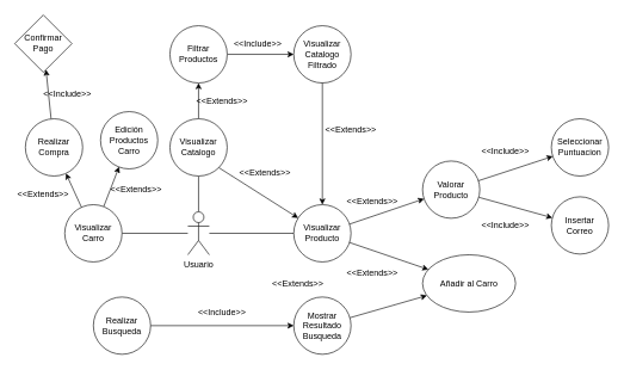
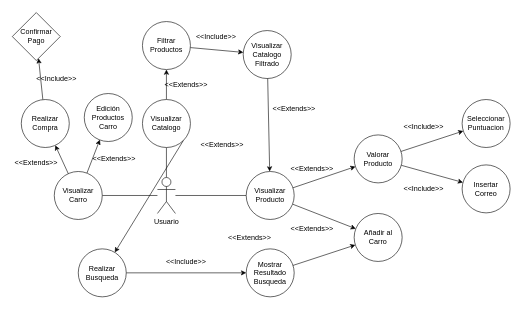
  <mxCell id="0" />
  <mxCell id="1" parent="0" />
  <mxCell id="2" style="rounded=0;orthogonalLoop=1;jettySize=auto;html=1;strokeColor=default;endArrow=none;endFill=0;" edge="1" parent="1" source="6" target="10"><mxGeometry relative="1" as="geometry" /></mxCell>
  <mxCell id="3" style="rounded=0;orthogonalLoop=1;jettySize=auto;html=1;" edge="1" parent="1" source="10" target="11"><mxGeometry relative="1" as="geometry" /></mxCell>
  <mxCell id="4" style="rounded=0;orthogonalLoop=1;jettySize=auto;html=1;endArrow=none;endFill=0;" edge="1" parent="1" source="6" target="13"><mxGeometry relative="1" as="geometry" /></mxCell>
  <mxCell id="5" style="rounded=0;orthogonalLoop=1;jettySize=auto;html=1;endArrow=none;endFill=0;" edge="1" parent="1" source="6" target="15"><mxGeometry relative="1" as="geometry" /></mxCell>
  <mxCell id="6" value="Usuario" style="shape=umlActor;verticalLabelPosition=bottom;verticalAlign=top;html=1;outlineConnect=0;" vertex="1" parent="1"><mxGeometry x="262" y="295" width="30" height="60" as="geometry" /></mxCell>
  <mxCell id="7" style="rounded=0;orthogonalLoop=1;jettySize=auto;html=1;" edge="1" parent="1" source="8" target="30"><mxGeometry relative="1" as="geometry" /></mxCell>
  <mxCell id="8" value="Filtrar Productos" style="ellipse;whiteSpace=wrap;html=1;verticalAlign=middle;" vertex="1" parent="1"><mxGeometry x="237" y="35" width="80" height="80" as="geometry" /></mxCell>
  <mxCell id="9" style="rounded=0;orthogonalLoop=1;jettySize=auto;html=1;" edge="1" parent="1" source="10" target="18"><mxGeometry relative="1" as="geometry" /></mxCell>
  <mxCell id="10" value="Visualizar Producto" style="ellipse;whiteSpace=wrap;html=1;verticalAlign=middle;" vertex="1" parent="1"><mxGeometry x="410" y="285" width="80" height="80" as="geometry" /></mxCell>
- <mxCell id="11" value="Añadir al Carro" style="ellipse;whiteSpace=wrap;html=1;verticalAlign=middle;" vertex="1" parent="1"><mxGeometry x="590" y="355" width="130" height="80" as="geometry" /></mxCell>
+ <mxCell id="11" value="Añadir al Carro" style="ellipse;whiteSpace=wrap;html=1;verticalAlign=middle;" vertex="1" parent="1"><mxGeometry x="590" y="355" width="80" height="80" as="geometry" /></mxCell>
  <mxCell id="12" value="" style="rounded=0;orthogonalLoop=1;jettySize=auto;html=1;" edge="1" parent="1" source="13"><mxGeometry relative="1" as="geometry"><mxPoint x="166" y="232" as="targetPoint" /></mxGeometry></mxCell>
  <mxCell id="13" value="Visualizar Carro" style="ellipse;whiteSpace=wrap;html=1;verticalAlign=middle;" vertex="1" parent="1"><mxGeometry x="90" y="285" width="80" height="80" as="geometry" /></mxCell>
  <mxCell id="14" style="rounded=0;orthogonalLoop=1;jettySize=auto;html=1;" edge="1" parent="1" source="15" target="8"><mxGeometry relative="1" as="geometry" /></mxCell>
  <mxCell id="15" value="Visualizar Catalogo" style="ellipse;whiteSpace=wrap;html=1;verticalAlign=middle;" vertex="1" parent="1"><mxGeometry x="237" y="165" width="80" height="80" as="geometry" /></mxCell>
  <mxCell id="16" value="" style="rounded=0;orthogonalLoop=1;jettySize=auto;html=1;" edge="1" parent="1" source="18" target="22"><mxGeometry relative="1" as="geometry" /></mxCell>
  <mxCell id="17" value="" style="rounded=0;orthogonalLoop=1;jettySize=auto;html=1;" edge="1" parent="1" source="18" target="23"><mxGeometry relative="1" as="geometry" /></mxCell>
  <mxCell id="18" value="Valorar Producto" style="ellipse;whiteSpace=wrap;html=1;verticalAlign=middle;" vertex="1" parent="1"><mxGeometry x="590" y="224" width="80" height="80" as="geometry" /></mxCell>
  <mxCell id="19" value="&amp;lt;&amp;lt;Extends&amp;gt;&amp;gt;" style="text;html=1;strokeColor=none;fillColor=none;align=center;verticalAlign=middle;whiteSpace=wrap;rounded=0;" vertex="1" parent="1"><mxGeometry x="280" y="125" width="60" height="30" as="geometry" /></mxCell>
  <mxCell id="20" value="&amp;lt;&amp;lt;Include&amp;gt;&amp;gt;" style="text;html=1;strokeColor=none;fillColor=none;align=center;verticalAlign=middle;whiteSpace=wrap;rounded=0;" vertex="1" parent="1"><mxGeometry x="676" y="299" width="60" height="30" as="geometry" /></mxCell>
  <mxCell id="21" value="&amp;lt;&amp;lt;Extends&amp;gt;&amp;gt;" style="text;html=1;strokeColor=none;fillColor=none;align=center;verticalAlign=middle;whiteSpace=wrap;rounded=0;" vertex="1" parent="1"><mxGeometry x="490" y="365" width="60" height="30" as="geometry" /></mxCell>
  <mxCell id="22" value="Insertar Correo" style="ellipse;whiteSpace=wrap;html=1;" vertex="1" parent="1"><mxGeometry x="770" y="274" width="80" height="80" as="geometry" /></mxCell>
  <mxCell id="23" value="Seleccionar Puntuacion" style="ellipse;whiteSpace=wrap;html=1;" vertex="1" parent="1"><mxGeometry x="770" y="165" width="80" height="80" as="geometry" /></mxCell>
  <mxCell id="24" value="&amp;lt;&amp;lt;Include&amp;gt;&amp;gt;" style="text;html=1;strokeColor=none;fillColor=none;align=center;verticalAlign=middle;whiteSpace=wrap;rounded=0;" vertex="1" parent="1"><mxGeometry x="676" y="195" width="60" height="30" as="geometry" /></mxCell>
  <mxCell id="25" value="" style="rounded=0;orthogonalLoop=1;jettySize=auto;html=1;" edge="1" parent="1" source="26" target="34"><mxGeometry relative="1" as="geometry" /></mxCell>
  <mxCell id="26" value="Realizar Busqueda" style="ellipse;whiteSpace=wrap;html=1;verticalAlign=middle;" vertex="1" parent="1"><mxGeometry x="130" y="414" width="80" height="80" as="geometry" /></mxCell>
  <mxCell id="27" value="&amp;lt;&amp;lt;Include&amp;gt;&amp;gt;" style="text;html=1;strokeColor=none;fillColor=none;align=center;verticalAlign=middle;whiteSpace=wrap;rounded=0;" vertex="1" parent="1"><mxGeometry x="280" y="420" width="60" height="30" as="geometry" /></mxCell>
  <mxCell id="28" value="" style="rounded=0;orthogonalLoop=1;jettySize=auto;html=1;" edge="1" parent="1" source="29" target="44"><mxGeometry relative="1" as="geometry" /></mxCell>
  <mxCell id="29" value="Realizar Compra" style="ellipse;whiteSpace=wrap;html=1;verticalAlign=middle;" vertex="1" parent="1"><mxGeometry x="35" y="165" width="80" height="80" as="geometry" /></mxCell>
- <mxCell id="30" value="Visualizar Catalogo Filtrado" style="ellipse;whiteSpace=wrap;html=1;verticalAlign=middle;" vertex="1" parent="1"><mxGeometry x="410" y="35" width="80" height="80" as="geometry" /></mxCell>
+ <mxCell id="30" value="Visualizar Catalogo Filtrado" style="ellipse;whiteSpace=wrap;html=1;verticalAlign=middle;" vertex="1" parent="1"><mxGeometry x="405" y="50" width="80" height="80" as="geometry" /></mxCell>
  <mxCell id="31" value="&amp;lt;&amp;lt;Extends&amp;gt;&amp;gt;" style="text;html=1;strokeColor=none;fillColor=none;align=center;verticalAlign=middle;whiteSpace=wrap;rounded=0;" vertex="1" parent="1"><mxGeometry x="490" y="265" width="60" height="30" as="geometry" /></mxCell>
  <mxCell id="32" value="&amp;lt;&amp;lt;Include&amp;gt;&amp;gt;" style="text;html=1;strokeColor=none;fillColor=none;align=center;verticalAlign=middle;whiteSpace=wrap;rounded=0;" vertex="1" parent="1"><mxGeometry x="330" y="45" width="60" height="30" as="geometry" /></mxCell>
  <mxCell id="33" value="" style="rounded=0;orthogonalLoop=1;jettySize=auto;html=1;" edge="1" parent="1" source="34" target="11"><mxGeometry relative="1" as="geometry" /></mxCell>
  <mxCell id="34" value="Mostrar Resultado Busqueda" style="ellipse;whiteSpace=wrap;html=1;verticalAlign=middle;" vertex="1" parent="1"><mxGeometry x="410" y="414" width="80" height="80" as="geometry" /></mxCell>
  <mxCell id="35" value="&amp;lt;&amp;lt;Extends&amp;gt;&amp;gt;" style="text;html=1;strokeColor=none;fillColor=none;align=center;verticalAlign=middle;whiteSpace=wrap;rounded=0;" vertex="1" parent="1"><mxGeometry x="386" y="380" width="60" height="30" as="geometry" /></mxCell>
- <mxCell id="36" style="rounded=0;orthogonalLoop=1;jettySize=auto;html=1;exitX=1;exitY=1;exitDx=0;exitDy=0;" edge="1" parent="1" source="15" target="10"><mxGeometry relative="1" as="geometry"><mxPoint x="287" y="165" as="sourcePoint" /><mxPoint x="287" y="125" as="targetPoint" /></mxGeometry></mxCell>
+ <mxCell id="36" style="rounded=0;orthogonalLoop=1;jettySize=auto;html=1;exitX=1;exitY=1;exitDx=0;exitDy=0;" edge="1" parent="1" source="15" target="26"><mxGeometry relative="1" as="geometry"><mxPoint x="287" y="165" as="sourcePoint" /><mxPoint x="287" y="125" as="targetPoint" /></mxGeometry></mxCell>
  <mxCell id="37" style="rounded=0;orthogonalLoop=1;jettySize=auto;html=1;" edge="1" parent="1" source="30" target="10"><mxGeometry relative="1" as="geometry"><mxPoint x="315" y="233" as="sourcePoint" /><mxPoint x="409" y="310" as="targetPoint" /></mxGeometry></mxCell>
  <mxCell id="38" value="&amp;lt;&amp;lt;Extends&amp;gt;&amp;gt;" style="text;html=1;strokeColor=none;fillColor=none;align=center;verticalAlign=middle;whiteSpace=wrap;rounded=0;" vertex="1" parent="1"><mxGeometry x="460" y="165" width="60" height="30" as="geometry" /></mxCell>
  <mxCell id="39" value="&amp;lt;&amp;lt;Extends&amp;gt;&amp;gt;" style="text;html=1;strokeColor=none;fillColor=none;align=center;verticalAlign=middle;whiteSpace=wrap;rounded=0;" vertex="1" parent="1"><mxGeometry x="340" y="225" width="60" height="30" as="geometry" /></mxCell>
  <mxCell id="40" value="Edición Productos Carro" style="ellipse;whiteSpace=wrap;html=1;verticalAlign=middle;" vertex="1" parent="1"><mxGeometry x="140" y="155" width="80" height="80" as="geometry" /></mxCell>
  <mxCell id="41" value="&amp;lt;&amp;lt;Extends&amp;gt;&amp;gt;" style="text;html=1;strokeColor=none;fillColor=none;align=center;verticalAlign=middle;whiteSpace=wrap;rounded=0;" vertex="1" parent="1"><mxGeometry x="160" y="249" width="60" height="30" as="geometry" /></mxCell>
  <mxCell id="42" value="" style="rounded=0;orthogonalLoop=1;jettySize=auto;html=1;" edge="1" parent="1" source="13" target="29"><mxGeometry relative="1" as="geometry"><mxPoint x="154" y="298" as="sourcePoint" /><mxPoint x="176" y="242" as="targetPoint" /></mxGeometry></mxCell>
  <mxCell id="43" value="&amp;lt;&amp;lt;Extends&amp;gt;&amp;gt;" style="text;html=1;strokeColor=none;fillColor=none;align=center;verticalAlign=middle;whiteSpace=wrap;rounded=0;" vertex="1" parent="1"><mxGeometry x="30" y="255" width="60" height="30" as="geometry" /></mxCell>
  <mxCell id="44" value="Confirmar Pago" style="rhombus;whiteSpace=wrap;html=1;verticalAlign=middle;" vertex="1" parent="1"><mxGeometry x="20" y="20" width="80" height="80" as="geometry" /></mxCell>
  <mxCell id="45" value="&amp;lt;&amp;lt;Include&amp;gt;&amp;gt;" style="text;html=1;strokeColor=none;fillColor=none;align=center;verticalAlign=middle;whiteSpace=wrap;rounded=0;" vertex="1" parent="1"><mxGeometry x="63.5" y="115" width="60" height="30" as="geometry" /></mxCell>
